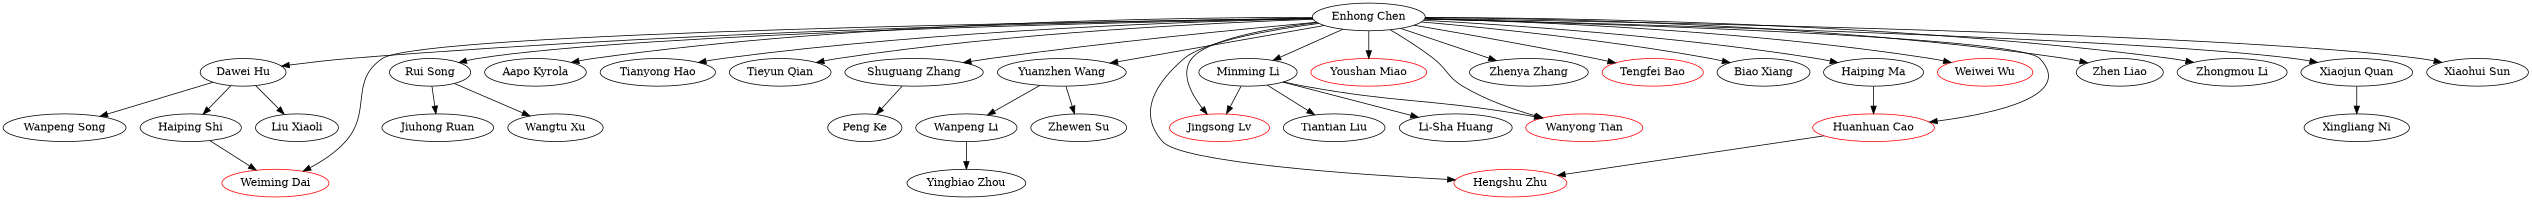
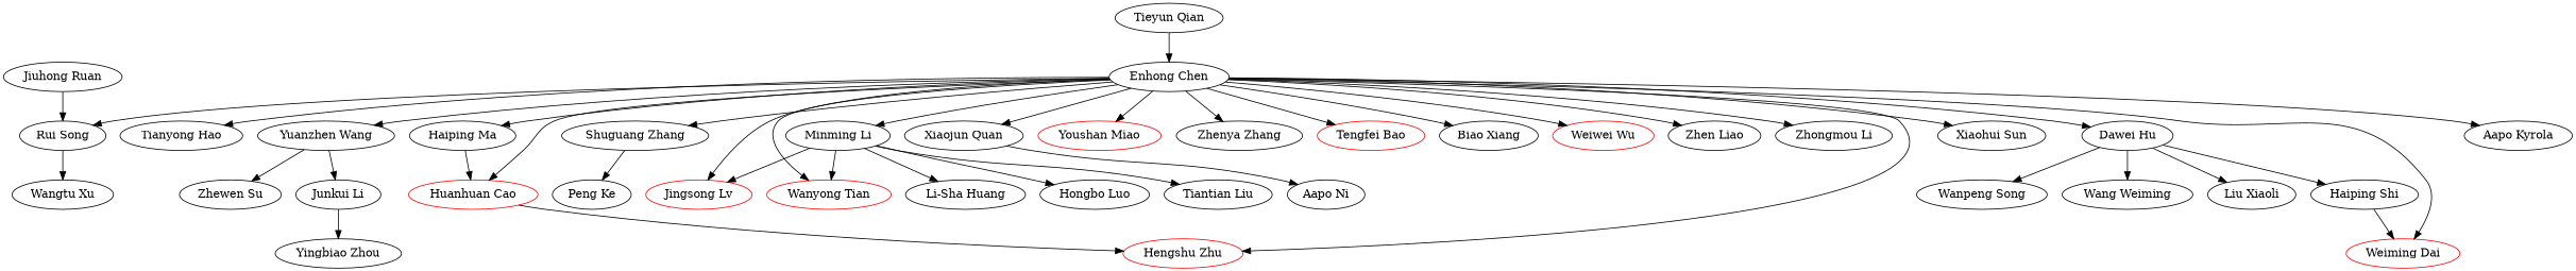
  strict digraph {
    "Dawei Hu"
    "Liu Xiaoli"
    "Wanpeng Song"
    n4 [label="Haiping Shi"]
+   "Wang Weiming"
    n6 [color=red label="Weiming Dai"]
    "Rui Song"
    "Jiuhong Ruan"
    "Wangtu Xu"
    "Enhong Chen"
    "Aapo Kyrola"
    "Tianyong Hao"
    "Tieyun Qian"
    "Hengshu Zhu" [color=red]
    "Shuguang Zhang"
    "Yuanzhen Wang"
    "Minming Li"
    "Jingsong Lv" [color=red]
    "Youshan Miao" [color=red]
    "Huanhuan Cao" [color=red]
    "Zhenya Zhang"
    "Tengfei Bao" [color=red]
    "Biao Xiang"
    "Wanyong Tian" [color=red]
    "Weiwei Wu" [color=red]
    "Haiping Ma"
    "Zhen Liao"
    "Zhongmou Li"
    "Xiaojun Quan"
    "Xiaohui Sun"
    "Peng Ke"
-   "Junkui Li" [label="Wanpeng Li"]
+   "Junkui Li"
    "Zhewen Su"
    "Tiantian Liu"
    "Li-Sha Huang"
-   "Xingliang Ni"
+   "Hongbo Luo"
+   "Xingliang Ni" [label="Aapo Ni"]
    "Yingbiao Zhou"
    "Dawei Hu" -> "Liu Xiaoli"
    "Dawei Hu" -> "Wanpeng Song"
    "Dawei Hu" -> n4
+   "Dawei Hu" -> "Wang Weiming"
    n4 -> n6
-   "Rui Song" -> "Jiuhong Ruan"
+   "Jiuhong Ruan" -> "Rui Song"
    "Rui Song" -> "Wangtu Xu"
    "Enhong Chen" -> "Dawei Hu"
    "Enhong Chen" -> n6
    "Enhong Chen" -> "Rui Song"
    "Enhong Chen" -> "Aapo Kyrola"
    "Enhong Chen" -> "Tianyong Hao"
-   "Enhong Chen" -> "Tieyun Qian"
+   "Tieyun Qian" -> "Enhong Chen"
    "Enhong Chen" -> "Hengshu Zhu"
    "Enhong Chen" -> "Shuguang Zhang"
    "Enhong Chen" -> "Yuanzhen Wang"
    "Enhong Chen" -> "Minming Li"
    "Enhong Chen" -> "Jingsong Lv"
    "Enhong Chen" -> "Youshan Miao"
    "Enhong Chen" -> "Huanhuan Cao"
    "Enhong Chen" -> "Zhenya Zhang"
    "Enhong Chen" -> "Tengfei Bao"
    "Enhong Chen" -> "Biao Xiang"
    "Enhong Chen" -> "Wanyong Tian"
    "Enhong Chen" -> "Weiwei Wu"
    "Enhong Chen" -> "Haiping Ma"
    "Enhong Chen" -> "Zhen Liao"
    "Enhong Chen" -> "Zhongmou Li"
    "Enhong Chen" -> "Xiaojun Quan"
    "Enhong Chen" -> "Xiaohui Sun"
    "Shuguang Zhang" -> "Peng Ke"
    "Yuanzhen Wang" -> "Junkui Li"
    "Yuanzhen Wang" -> "Zhewen Su"
    "Minming Li" -> "Jingsong Lv"
    "Minming Li" -> "Wanyong Tian"
    "Minming Li" -> "Tiantian Liu"
    "Minming Li" -> "Li-Sha Huang"
+   "Minming Li" -> "Hongbo Luo"
    "Huanhuan Cao" -> "Hengshu Zhu"
    "Haiping Ma" -> "Huanhuan Cao"
    "Xiaojun Quan" -> "Xingliang Ni"
    "Junkui Li" -> "Yingbiao Zhou"
  }
